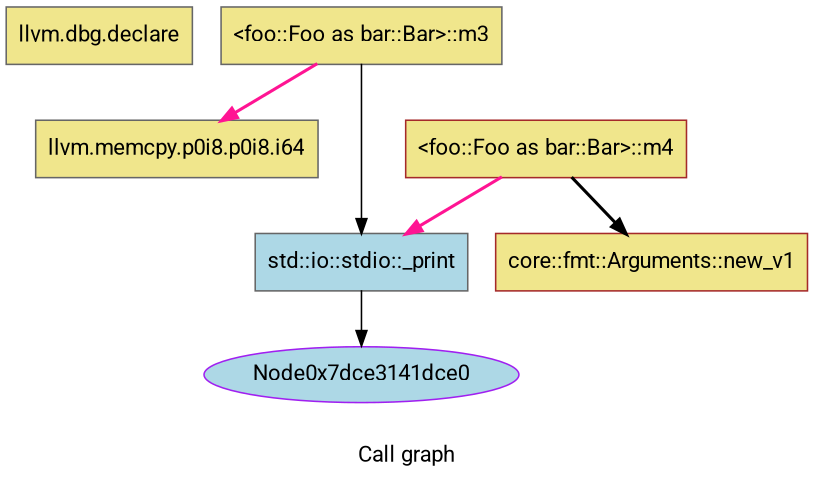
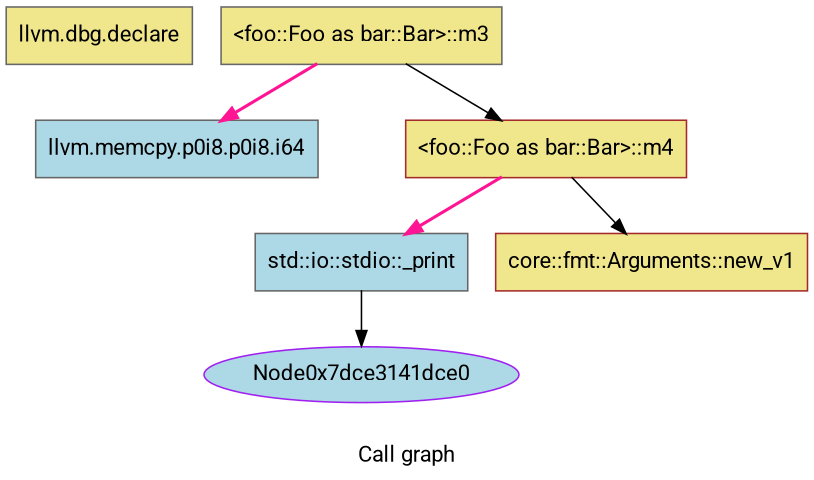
  digraph {
    fontname=Roboto
    label="Call graph"
    node [color=gray40 fillcolor=khaki fontname=Roboto shape=record style=filled]
    edge [color=black fontname=Roboto style=bold]
    n1 [label="{llvm.dbg.declare}"]
-   n2 [label="{llvm.memcpy.p0i8.p0i8.i64}"]
+   n2 [fillcolor=lightblue label="{llvm.memcpy.p0i8.p0i8.i64}"]
    n3 [fillcolor=lightblue label="{std::io::stdio::_print}"]
    n4 [color=purple fillcolor=lightblue label=Node0x7dce3141dce0 shape=""]
    n5 [color=brown label="{core::fmt::Arguments::new_v1}"]
    n6 [label="{\<foo::Foo as bar::Bar\>::m3}"]
    n7 [color=brown label="{\<foo::Foo as bar::Bar\>::m4}"]
    n3 -> n4 [style=solid]
    n6 -> n2 [color=deeppink]
-   n6 -> n3 [style=solid]
+   n6 -> n7 [style=solid]
    n7 -> n3 [color=deeppink]
-   n7 -> n5
+   n7 -> n5 [style=solid]
  }
